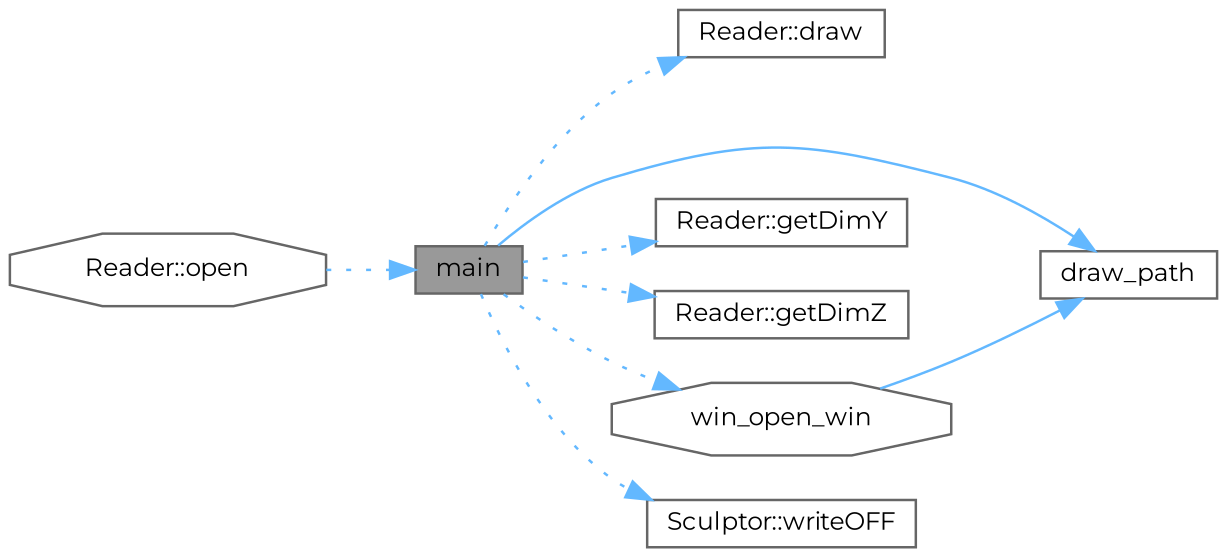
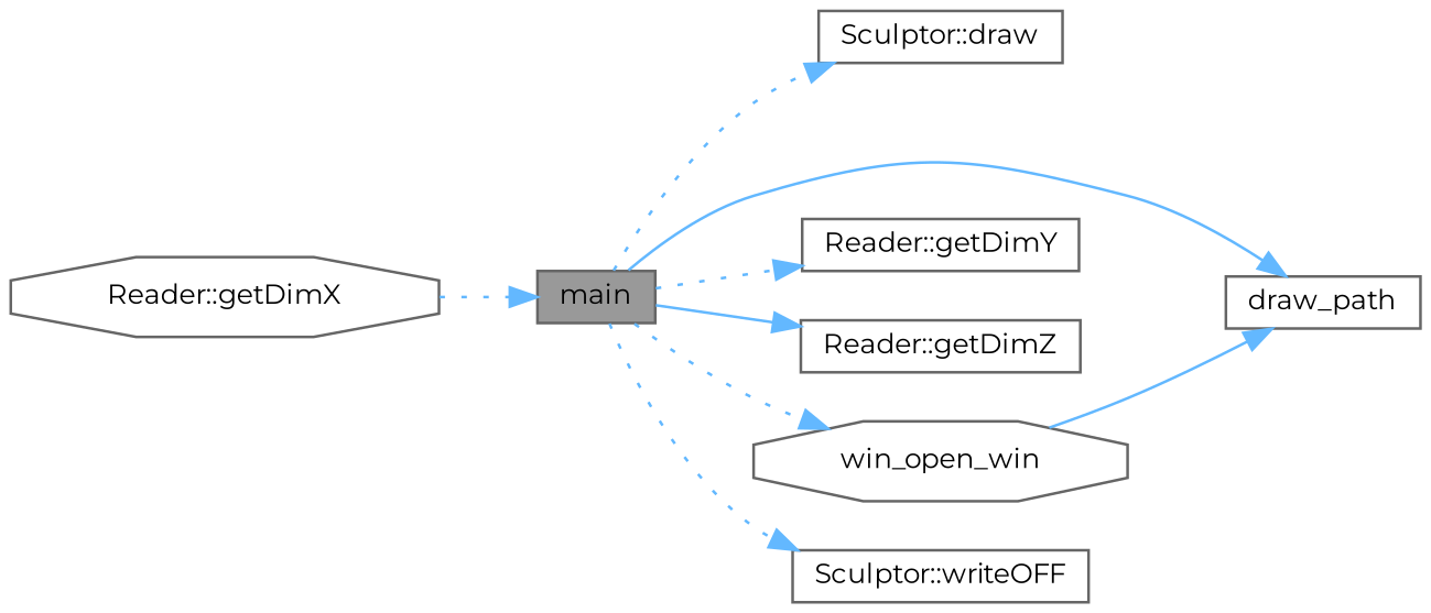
  digraph {
    fontname=Montserrat
    rankdir=LR
    node [color=grey40 fillcolor=white fontname=Montserrat fontsize=10 shape=box style=filled]
    edge [color=steelblue1 fontname=Montserrat fontsize=10 labelfontname=Helvetica labelfontsize=10 style=dotted]
    n1 [color=gray40 fillcolor=grey60 fontcolor=black height=0.2 label=main width=0.4]
-   n2 [height=0.2 label="Reader::draw" width=0.4]
+   n2 [height=0.2 label="Sculptor::draw" width=0.4]
    n3 [height=0.2 label=draw_path width=0.4]
    n4 [height=0.2 label="Reader::getDimY" width=0.4]
    n5 [height=0.2 label="Reader::getDimZ" width=0.4]
    n6 [height=0.2 label=win_open_win shape=octagon width=0.4]
    n7 [height=0.2 label="Sculptor::writeOFF" width=0.4]
-   n8 [height=0.2 label="Reader::open" shape=octagon width=0.4]
+   n8 [height=0.2 label="Reader::getDimX" shape=octagon width=0.4]
    n1 -> n2
    n1 -> n3 [style=solid]
    n1 -> n4
-   n1 -> n5
+   n1 -> n5 [style=solid]
    n1 -> n6
    n1 -> n7
    n6 -> n3 [style=solid]
    n8 -> n1
  }
